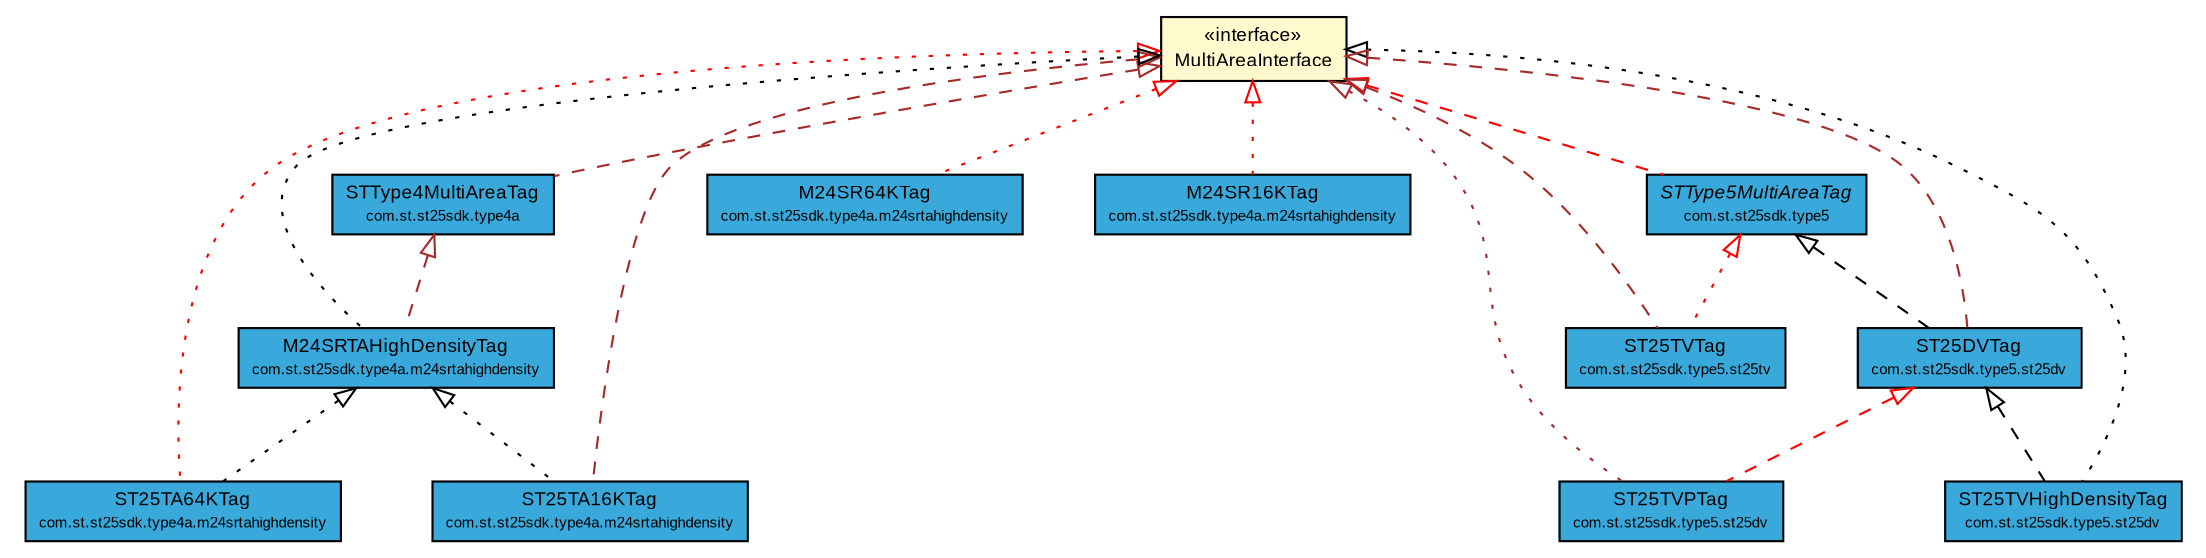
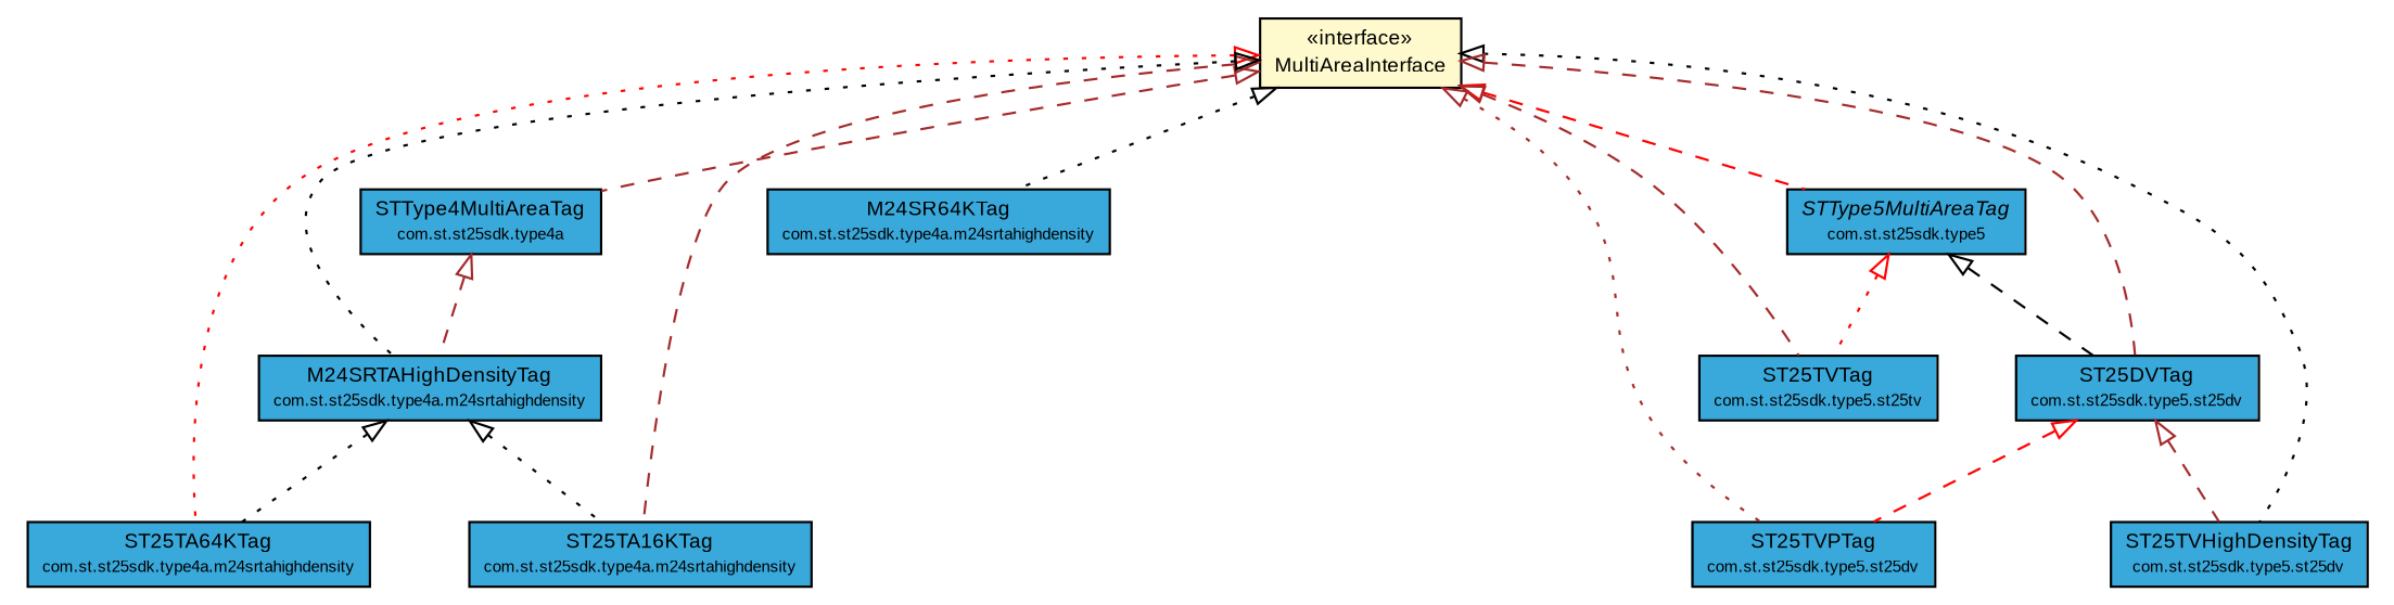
  digraph {
    nodesep=0.25
    ranksep=0.5
    node [fontcolor=black fontname=arial fontsize=9.0 shape=plaintext]
    edge [arrowtail=empty color=brown dir=back fontname=arial fontsize=10 headport=p labelfontname=arial labelfontsize=10 style=dashed tailport=p]
    n1 [label=<<table title="com.st.st25sdk.MultiAreaInterface" border="0" cellborder="1" cellspacing="0" cellpadding="2" port="p" bgcolor="lemonChiffon" href="./MultiAreaInterface.html"> 		<tr><td><table border="0" cellspacing="0" cellpadding="1"> <tr><td align="center" balign="center"> &#171;interface&#187; </td></tr> <tr><td align="center" balign="center"> MultiAreaInterface </td></tr> 		</table></td></tr> 		</table>>]
    n2 [label=<<table title="com.st.st25sdk.type4a.STType4MultiAreaTag" border="0" cellborder="1" cellspacing="0" cellpadding="2" port="p" bgcolor="#39a9dc" href="./type4a/STType4MultiAreaTag.html"> 		<tr><td><table border="0" cellspacing="0" cellpadding="1"> <tr><td align="center" balign="center"> STType4MultiAreaTag </td></tr> <tr><td align="center" balign="center"><font point-size="7.0"> com.st.st25sdk.type4a </font></td></tr> 		</table></td></tr> 		</table>>]
    n3 [label=<<table title="com.st.st25sdk.type4a.m24srtahighdensity.ST25TA64KTag" border="0" cellborder="1" cellspacing="0" cellpadding="2" port="p" bgcolor="#39a9dc" href="./type4a/m24srtahighdensity/ST25TA64KTag.html"> 		<tr><td><table border="0" cellspacing="0" cellpadding="1"> <tr><td align="center" balign="center"> ST25TA64KTag </td></tr> <tr><td align="center" balign="center"><font point-size="7.0"> com.st.st25sdk.type4a.m24srtahighdensity </font></td></tr> 		</table></td></tr> 		</table>>]
    n4 [label=<<table title="com.st.st25sdk.type4a.m24srtahighdensity.ST25TA16KTag" border="0" cellborder="1" cellspacing="0" cellpadding="2" port="p" bgcolor="#39a9dc" href="./type4a/m24srtahighdensity/ST25TA16KTag.html"> 		<tr><td><table border="0" cellspacing="0" cellpadding="1"> <tr><td align="center" balign="center"> ST25TA16KTag </td></tr> <tr><td align="center" balign="center"><font point-size="7.0"> com.st.st25sdk.type4a.m24srtahighdensity </font></td></tr> 		</table></td></tr> 		</table>>]
    n5 [label=<<table title="com.st.st25sdk.type4a.m24srtahighdensity.M24SRTAHighDensityTag" border="0" cellborder="1" cellspacing="0" cellpadding="2" port="p" bgcolor="#39a9dc" href="./type4a/m24srtahighdensity/M24SRTAHighDensityTag.html"> 		<tr><td><table border="0" cellspacing="0" cellpadding="1"> <tr><td align="center" balign="center"> M24SRTAHighDensityTag </td></tr> <tr><td align="center" balign="center"><font point-size="7.0"> com.st.st25sdk.type4a.m24srtahighdensity </font></td></tr> 		</table></td></tr> 		</table>>]
    n6 [label=<<table title="com.st.st25sdk.type4a.m24srtahighdensity.M24SR64KTag" border="0" cellborder="1" cellspacing="0" cellpadding="2" port="p" bgcolor="#39a9dc" href="./type4a/m24srtahighdensity/M24SR64KTag.html"> 		<tr><td><table border="0" cellspacing="0" cellpadding="1"> <tr><td align="center" balign="center"> M24SR64KTag </td></tr> <tr><td align="center" balign="center"><font point-size="7.0"> com.st.st25sdk.type4a.m24srtahighdensity </font></td></tr> 		</table></td></tr> 		</table>>]
-   n7 [label=<<table title="com.st.st25sdk.type4a.m24srtahighdensity.M24SR16KTag" border="0" cellborder="1" cellspacing="0" cellpadding="2" port="p" bgcolor="#39a9dc" href="./type4a/m24srtahighdensity/M24SR16KTag.html"> 		<tr><td><table border="0" cellspacing="0" cellpadding="1"> <tr><td align="center" balign="center"> M24SR16KTag </td></tr> <tr><td align="center" balign="center"><font point-size="7.0"> com.st.st25sdk.type4a.m24srtahighdensity </font></td></tr> 		</table></td></tr> 		</table>>]
    n8 [label=<<table title="com.st.st25sdk.type5.STType5MultiAreaTag" border="0" cellborder="1" cellspacing="0" cellpadding="2" port="p" bgcolor="#39a9dc" href="./type5/STType5MultiAreaTag.html"> 		<tr><td><table border="0" cellspacing="0" cellpadding="1"> <tr><td align="center" balign="center"><font face="arial italic"> STType5MultiAreaTag </font></td></tr> <tr><td align="center" balign="center"><font point-size="7.0"> com.st.st25sdk.type5 </font></td></tr> 		</table></td></tr> 		</table>>]
    n9 [label=<<table title="com.st.st25sdk.type5.st25dv.ST25TVPTag" border="0" cellborder="1" cellspacing="0" cellpadding="2" port="p" bgcolor="#39a9dc" href="./type5/st25dv/ST25TVPTag.html"> 		<tr><td><table border="0" cellspacing="0" cellpadding="1"> <tr><td align="center" balign="center"> ST25TVPTag </td></tr> <tr><td align="center" balign="center"><font point-size="7.0"> com.st.st25sdk.type5.st25dv </font></td></tr> 		</table></td></tr> 		</table>>]
    n10 [label=<<table title="com.st.st25sdk.type5.st25dv.ST25TVHighDensityTag" border="0" cellborder="1" cellspacing="0" cellpadding="2" port="p" bgcolor="#39a9dc" href="./type5/st25dv/ST25TVHighDensityTag.html"> 		<tr><td><table border="0" cellspacing="0" cellpadding="1"> <tr><td align="center" balign="center"> ST25TVHighDensityTag </td></tr> <tr><td align="center" balign="center"><font point-size="7.0"> com.st.st25sdk.type5.st25dv </font></td></tr> 		</table></td></tr> 		</table>>]
    n11 [label=<<table title="com.st.st25sdk.type5.st25dv.ST25DVTag" border="0" cellborder="1" cellspacing="0" cellpadding="2" port="p" bgcolor="#39a9dc" href="./type5/st25dv/ST25DVTag.html"> 		<tr><td><table border="0" cellspacing="0" cellpadding="1"> <tr><td align="center" balign="center"> ST25DVTag </td></tr> <tr><td align="center" balign="center"><font point-size="7.0"> com.st.st25sdk.type5.st25dv </font></td></tr> 		</table></td></tr> 		</table>>]
    n12 [label=<<table title="com.st.st25sdk.type5.st25tv.ST25TVTag" border="0" cellborder="1" cellspacing="0" cellpadding="2" port="p" bgcolor="#39a9dc" href="./type5/st25tv/ST25TVTag.html"> 		<tr><td><table border="0" cellspacing="0" cellpadding="1"> <tr><td align="center" balign="center"> ST25TVTag </td></tr> <tr><td align="center" balign="center"><font point-size="7.0"> com.st.st25sdk.type5.st25tv </font></td></tr> 		</table></td></tr> 		</table>>]
    n1 -> n2
    n1 -> n3 [color=red style=dotted]
    n1 -> n4
    n1 -> n5 [color=black style=dotted]
-   n1 -> n6 [color=red style=dotted]
-   n1 -> n7 [color=red style=dotted]
+   n1 -> n6 [color=black style=dotted]
    n1 -> n8 [color=red]
    n1 -> n9 [style=dotted]
    n1 -> n10 [color=black style=dotted]
    n1 -> n11
    n1 -> n12
    n2 -> n5
    n5 -> n3 [color=black style=dotted]
    n5 -> n4 [color=black style=dotted]
    n8 -> n11 [color=black]
    n8 -> n12 [color=red style=dotted]
    n11 -> n9 [color=red]
-   n11 -> n10 [color=black]
+   n11 -> n10
  }
